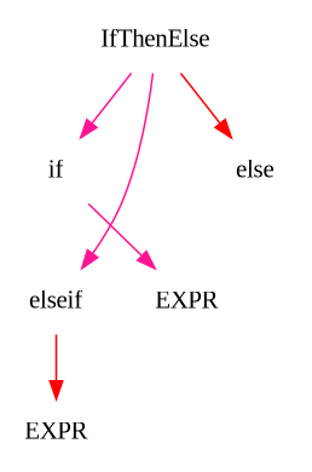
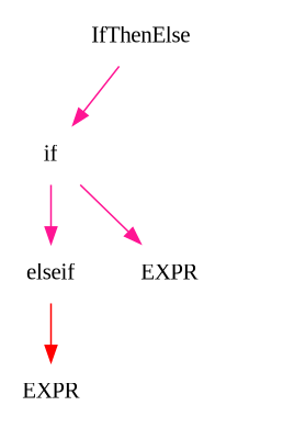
  digraph {
    fontname="Liberation Serif"
    ordering=out
    node [fontname="Liberation Serif" shape=plaintext]
    edge [color=deeppink fontname="Liberation Serif"]
    n1 [label=EXPR]
    IfThenElse
    if
    elseif
-   else
    EXPR
    IfThenElse -> if
-   IfThenElse -> elseif
-   IfThenElse -> else [color=red]
+   if -> elseif
    if -> EXPR
    elseif -> n1 [color=red]
  }
